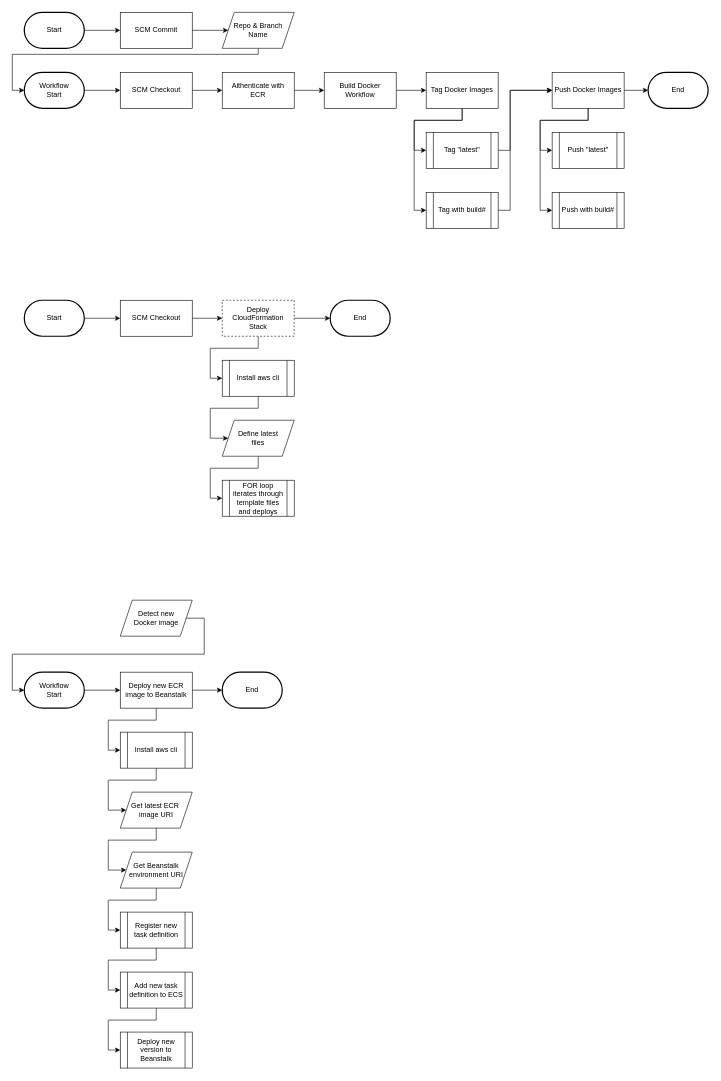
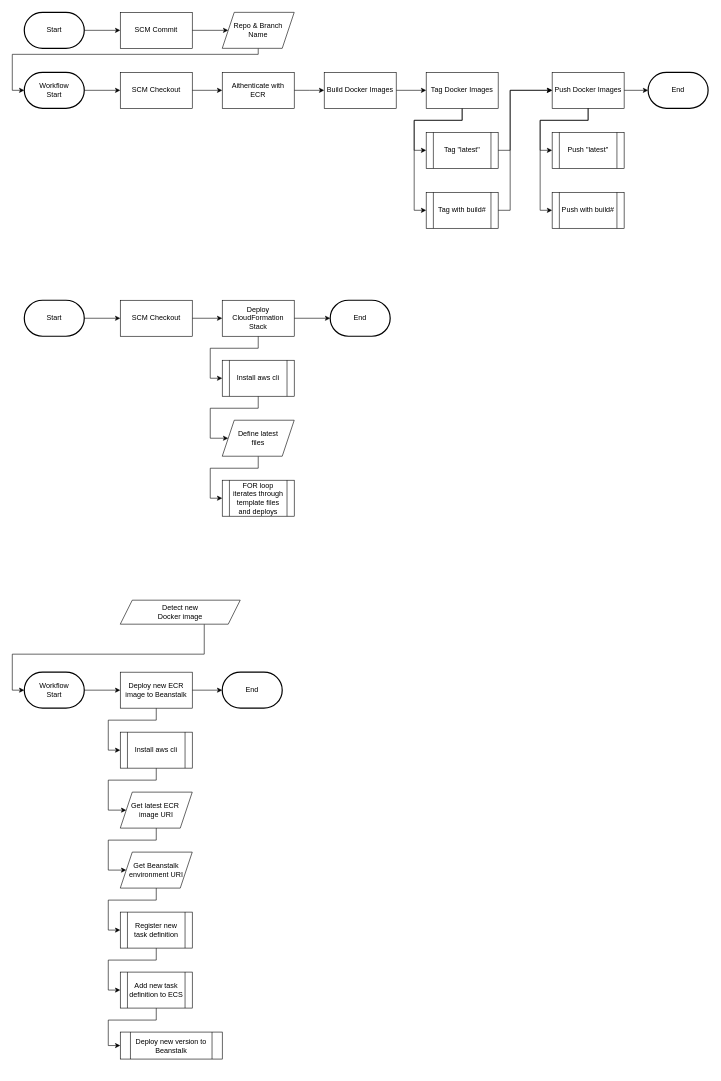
  <mxCell id="0" />
  <mxCell id="1" parent="0" />
  <mxCell id="2" style="edgeStyle=orthogonalEdgeStyle;rounded=0;orthogonalLoop=1;jettySize=auto;html=1;" parent="1" source="3" target="5" edge="1"><mxGeometry relative="1" as="geometry" /></mxCell>
  <mxCell id="3" value="SCM Commit" style="rounded=0;whiteSpace=wrap;html=1;" parent="1" vertex="1"><mxGeometry x="200" y="20" width="120" height="60" as="geometry" /></mxCell>
  <mxCell id="4" style="edgeStyle=orthogonalEdgeStyle;rounded=0;orthogonalLoop=1;jettySize=auto;html=1;entryX=0;entryY=0.5;entryDx=0;entryDy=0;entryPerimeter=0;" parent="1" source="5" target="9" edge="1"><mxGeometry relative="1" as="geometry"><Array as="points"><mxPoint x="430" y="90" /><mxPoint x="20" y="90" /><mxPoint x="20" y="150" /></Array></mxGeometry></mxCell>
  <mxCell id="5" value="Repo &amp;amp; Branch&lt;br&gt;Name" style="shape=parallelogram;perimeter=parallelogramPerimeter;whiteSpace=wrap;html=1;fixedSize=1;" parent="1" vertex="1"><mxGeometry x="370" y="20" width="120" height="60" as="geometry" /></mxCell>
  <mxCell id="6" style="edgeStyle=orthogonalEdgeStyle;rounded=0;orthogonalLoop=1;jettySize=auto;html=1;entryX=0;entryY=0.5;entryDx=0;entryDy=0;" edge="1" parent="1" source="7" target="3"><mxGeometry relative="1" as="geometry" /></mxCell>
  <mxCell id="7" value="Start" style="strokeWidth=2;html=1;shape=mxgraph.flowchart.terminator;whiteSpace=wrap;" parent="1" vertex="1"><mxGeometry x="40" y="20" width="100" height="60" as="geometry" /></mxCell>
  <mxCell id="8" style="edgeStyle=orthogonalEdgeStyle;rounded=0;orthogonalLoop=1;jettySize=auto;html=1;entryX=0;entryY=0.5;entryDx=0;entryDy=0;" parent="1" source="9" target="11" edge="1"><mxGeometry relative="1" as="geometry" /></mxCell>
  <mxCell id="9" value="Workflow&lt;br&gt;Start" style="strokeWidth=2;html=1;shape=mxgraph.flowchart.terminator;whiteSpace=wrap;" parent="1" vertex="1"><mxGeometry x="40" y="120" width="100" height="60" as="geometry" /></mxCell>
  <mxCell id="10" style="edgeStyle=orthogonalEdgeStyle;rounded=0;orthogonalLoop=1;jettySize=auto;html=1;entryX=0;entryY=0.5;entryDx=0;entryDy=0;" parent="1" source="11" target="13" edge="1"><mxGeometry relative="1" as="geometry" /></mxCell>
  <mxCell id="11" value="SCM Checkout" style="rounded=0;whiteSpace=wrap;html=1;" parent="1" vertex="1"><mxGeometry x="200" y="120" width="120" height="60" as="geometry" /></mxCell>
  <mxCell id="12" style="edgeStyle=orthogonalEdgeStyle;rounded=0;orthogonalLoop=1;jettySize=auto;html=1;entryX=0;entryY=0.5;entryDx=0;entryDy=0;" parent="1" source="13" edge="1"><mxGeometry relative="1" as="geometry"><mxPoint x="540" y="150" as="targetPoint" /></mxGeometry></mxCell>
  <mxCell id="13" value="Aithenticate with&lt;br&gt;ECR" style="rounded=0;whiteSpace=wrap;html=1;" parent="1" vertex="1"><mxGeometry x="370" y="120" width="120" height="60" as="geometry" /></mxCell>
  <mxCell id="14" style="edgeStyle=orthogonalEdgeStyle;rounded=0;orthogonalLoop=1;jettySize=auto;html=1;entryX=0;entryY=0.5;entryDx=0;entryDy=0;" parent="1" source="15" target="18" edge="1"><mxGeometry relative="1" as="geometry" /></mxCell>
- <mxCell id="15" value="Build Docker Workflow" style="rounded=0;whiteSpace=wrap;html=1;" parent="1" vertex="1"><mxGeometry x="540" y="120" width="120" height="60" as="geometry" /></mxCell>
+ <mxCell id="15" value="Build Docker Images" style="rounded=0;whiteSpace=wrap;html=1;" parent="1" vertex="1"><mxGeometry x="540" y="120" width="120" height="60" as="geometry" /></mxCell>
  <mxCell id="16" style="edgeStyle=orthogonalEdgeStyle;rounded=0;orthogonalLoop=1;jettySize=auto;html=1;entryX=0;entryY=0.5;entryDx=0;entryDy=0;" parent="1" source="18" target="20" edge="1"><mxGeometry relative="1" as="geometry" /></mxCell>
  <mxCell id="17" style="edgeStyle=orthogonalEdgeStyle;rounded=0;orthogonalLoop=1;jettySize=auto;html=1;entryX=0;entryY=0.5;entryDx=0;entryDy=0;" parent="1" source="18" target="22" edge="1"><mxGeometry relative="1" as="geometry"><Array as="points"><mxPoint x="770" y="200" /><mxPoint x="690" y="200" /><mxPoint x="690" y="350" /></Array></mxGeometry></mxCell>
  <mxCell id="18" value="Tag Docker Images" style="rounded=0;whiteSpace=wrap;html=1;" parent="1" vertex="1"><mxGeometry x="710" y="120" width="120" height="60" as="geometry" /></mxCell>
  <mxCell id="19" style="edgeStyle=orthogonalEdgeStyle;rounded=0;orthogonalLoop=1;jettySize=auto;html=1;exitX=1;exitY=0.5;exitDx=0;exitDy=0;entryX=0;entryY=0.5;entryDx=0;entryDy=0;" parent="1" source="20" target="24" edge="1"><mxGeometry relative="1" as="geometry"><Array as="points"><mxPoint x="850" y="250" /><mxPoint x="850" y="150" /></Array></mxGeometry></mxCell>
  <mxCell id="20" value="Tag &quot;latest&quot;" style="shape=process;whiteSpace=wrap;html=1;backgroundOutline=1;" parent="1" vertex="1"><mxGeometry x="710" y="220" width="120" height="60" as="geometry" /></mxCell>
  <mxCell id="21" style="edgeStyle=orthogonalEdgeStyle;rounded=0;orthogonalLoop=1;jettySize=auto;html=1;entryX=0;entryY=0.5;entryDx=0;entryDy=0;" parent="1" source="22" target="24" edge="1"><mxGeometry relative="1" as="geometry"><mxPoint x="880" y="150" as="targetPoint" /><Array as="points"><mxPoint x="850" y="350" /><mxPoint x="850" y="150" /></Array></mxGeometry></mxCell>
  <mxCell id="22" value="Tag with build#" style="shape=process;whiteSpace=wrap;html=1;backgroundOutline=1;" parent="1" vertex="1"><mxGeometry x="710" y="320" width="120" height="60" as="geometry" /></mxCell>
  <mxCell id="23" style="edgeStyle=orthogonalEdgeStyle;rounded=0;orthogonalLoop=1;jettySize=auto;html=1;entryX=0;entryY=0.5;entryDx=0;entryDy=0;entryPerimeter=0;" parent="1" source="24" target="29" edge="1"><mxGeometry relative="1" as="geometry" /></mxCell>
  <mxCell id="24" value="Push Docker Images" style="rounded=0;whiteSpace=wrap;html=1;" parent="1" vertex="1"><mxGeometry x="920" y="120" width="120" height="60" as="geometry" /></mxCell>
  <mxCell id="25" value="Push &quot;latest&quot;" style="shape=process;whiteSpace=wrap;html=1;backgroundOutline=1;" parent="1" vertex="1"><mxGeometry x="920" y="220" width="120" height="60" as="geometry" /></mxCell>
  <mxCell id="26" value="Push with build#" style="shape=process;whiteSpace=wrap;html=1;backgroundOutline=1;" parent="1" vertex="1"><mxGeometry x="920" y="320" width="120" height="60" as="geometry" /></mxCell>
  <mxCell id="27" style="edgeStyle=orthogonalEdgeStyle;rounded=0;orthogonalLoop=1;jettySize=auto;html=1;entryX=0;entryY=0.5;entryDx=0;entryDy=0;" parent="1" edge="1"><mxGeometry relative="1" as="geometry"><mxPoint x="980" y="180" as="sourcePoint" /><mxPoint x="920" y="350" as="targetPoint" /><Array as="points"><mxPoint x="980" y="200" /><mxPoint x="900" y="200" /><mxPoint x="900" y="350" /></Array></mxGeometry></mxCell>
  <mxCell id="28" style="edgeStyle=orthogonalEdgeStyle;rounded=0;orthogonalLoop=1;jettySize=auto;html=1;entryX=0;entryY=0.5;entryDx=0;entryDy=0;exitX=0.5;exitY=1;exitDx=0;exitDy=0;" parent="1" source="24" target="25" edge="1"><mxGeometry relative="1" as="geometry"><mxPoint x="960" y="200" as="sourcePoint" /><mxPoint x="900" y="270" as="targetPoint" /></mxGeometry></mxCell>
  <mxCell id="29" value="End" style="strokeWidth=2;html=1;shape=mxgraph.flowchart.terminator;whiteSpace=wrap;" parent="1" vertex="1"><mxGeometry x="1080" y="120" width="100" height="60" as="geometry" /></mxCell>
  <mxCell id="30" style="edgeStyle=orthogonalEdgeStyle;rounded=0;orthogonalLoop=1;jettySize=auto;html=1;entryX=0;entryY=0.5;entryDx=0;entryDy=0;" edge="1" parent="1" source="31" target="33"><mxGeometry relative="1" as="geometry" /></mxCell>
  <mxCell id="31" value="Start" style="strokeWidth=2;html=1;shape=mxgraph.flowchart.terminator;whiteSpace=wrap;" vertex="1" parent="1"><mxGeometry x="40" y="500" width="100" height="60" as="geometry" /></mxCell>
  <mxCell id="32" style="edgeStyle=orthogonalEdgeStyle;rounded=0;orthogonalLoop=1;jettySize=auto;html=1;entryX=0;entryY=0.5;entryDx=0;entryDy=0;" edge="1" parent="1" source="33" target="36"><mxGeometry relative="1" as="geometry" /></mxCell>
  <mxCell id="33" value="SCM Checkout" style="rounded=0;whiteSpace=wrap;html=1;" vertex="1" parent="1"><mxGeometry x="200" y="500" width="120" height="60" as="geometry" /></mxCell>
  <mxCell id="34" style="edgeStyle=orthogonalEdgeStyle;rounded=0;orthogonalLoop=1;jettySize=auto;html=1;entryX=0;entryY=0.5;entryDx=0;entryDy=0;entryPerimeter=0;" edge="1" parent="1" source="36" target="39"><mxGeometry relative="1" as="geometry" /></mxCell>
  <mxCell id="35" style="edgeStyle=orthogonalEdgeStyle;rounded=0;orthogonalLoop=1;jettySize=auto;html=1;entryX=0;entryY=0.5;entryDx=0;entryDy=0;" edge="1" parent="1" source="36" target="38"><mxGeometry relative="1" as="geometry" /></mxCell>
- <mxCell id="36" value="Deploy CloudFormation Stack" style="rounded=0;whiteSpace=wrap;html=1;dashed=1;" vertex="1" parent="1"><mxGeometry x="370" y="500" width="120" height="60" as="geometry" /></mxCell>
+ <mxCell id="36" value="Deploy CloudFormation Stack" style="rounded=0;whiteSpace=wrap;html=1;" vertex="1" parent="1"><mxGeometry x="370" y="500" width="120" height="60" as="geometry" /></mxCell>
  <mxCell id="37" style="edgeStyle=orthogonalEdgeStyle;rounded=0;orthogonalLoop=1;jettySize=auto;html=1;entryX=0;entryY=0.5;entryDx=0;entryDy=0;" edge="1" parent="1" source="38" target="61"><mxGeometry relative="1" as="geometry"><Array as="points"><mxPoint x="430" y="680" /><mxPoint x="350" y="680" /><mxPoint x="350" y="730" /></Array></mxGeometry></mxCell>
  <mxCell id="38" value="Install aws cli" style="shape=process;whiteSpace=wrap;html=1;backgroundOutline=1;" vertex="1" parent="1"><mxGeometry x="370" y="600" width="120" height="60" as="geometry" /></mxCell>
  <mxCell id="39" value="End" style="strokeWidth=2;html=1;shape=mxgraph.flowchart.terminator;whiteSpace=wrap;" vertex="1" parent="1"><mxGeometry x="550" y="500" width="100" height="60" as="geometry" /></mxCell>
  <mxCell id="40" value="FOR loop iterates through template files and deploys" style="shape=process;whiteSpace=wrap;html=1;backgroundOutline=1;" vertex="1" parent="1"><mxGeometry x="370" y="800" width="120" height="60" as="geometry" /></mxCell>
  <mxCell id="41" style="edgeStyle=orthogonalEdgeStyle;rounded=0;orthogonalLoop=1;jettySize=auto;html=1;entryX=0;entryY=0.5;entryDx=0;entryDy=0;entryPerimeter=0;" edge="1" parent="1" source="42" target="44"><mxGeometry relative="1" as="geometry"><Array as="points"><mxPoint x="340" y="1030" /><mxPoint x="340" y="1090" /><mxPoint x="20" y="1090" /><mxPoint x="20" y="1150" /></Array></mxGeometry></mxCell>
- <mxCell id="42" value="Detect new&lt;br&gt;Docker image" style="shape=parallelogram;perimeter=parallelogramPerimeter;whiteSpace=wrap;html=1;fixedSize=1;" vertex="1" parent="1"><mxGeometry x="200" y="1000" width="120" height="60" as="geometry" /></mxCell>
+ <mxCell id="42" value="Detect new&lt;br&gt;Docker image" style="shape=parallelogram;perimeter=parallelogramPerimeter;whiteSpace=wrap;html=1;fixedSize=1;" vertex="1" parent="1"><mxGeometry x="200" y="1000" width="200" height="40" as="geometry" /></mxCell>
  <mxCell id="43" style="edgeStyle=orthogonalEdgeStyle;rounded=0;orthogonalLoop=1;jettySize=auto;html=1;entryX=0;entryY=0.5;entryDx=0;entryDy=0;" edge="1" parent="1" source="44" target="47"><mxGeometry relative="1" as="geometry" /></mxCell>
  <mxCell id="44" value="Workflow&lt;br&gt;Start" style="strokeWidth=2;html=1;shape=mxgraph.flowchart.terminator;whiteSpace=wrap;" vertex="1" parent="1"><mxGeometry x="40" y="1120" width="100" height="60" as="geometry" /></mxCell>
  <mxCell id="45" style="edgeStyle=orthogonalEdgeStyle;rounded=0;orthogonalLoop=1;jettySize=auto;html=1;entryX=0;entryY=0.5;entryDx=0;entryDy=0;entryPerimeter=0;" edge="1" parent="1" source="47" target="48"><mxGeometry relative="1" as="geometry" /></mxCell>
  <mxCell id="46" style="edgeStyle=orthogonalEdgeStyle;rounded=0;orthogonalLoop=1;jettySize=auto;html=1;entryX=0;entryY=0.5;entryDx=0;entryDy=0;" edge="1" parent="1" source="47" target="50"><mxGeometry relative="1" as="geometry" /></mxCell>
  <mxCell id="47" value="Deploy new ECR&lt;br&gt;image to Beanstalk" style="rounded=0;whiteSpace=wrap;html=1;" vertex="1" parent="1"><mxGeometry x="200" y="1120" width="120" height="60" as="geometry" /></mxCell>
  <mxCell id="48" value="End" style="strokeWidth=2;html=1;shape=mxgraph.flowchart.terminator;whiteSpace=wrap;" vertex="1" parent="1"><mxGeometry x="370" y="1120" width="100" height="60" as="geometry" /></mxCell>
  <mxCell id="49" style="edgeStyle=orthogonalEdgeStyle;rounded=0;orthogonalLoop=1;jettySize=auto;html=1;entryX=0;entryY=0.5;entryDx=0;entryDy=0;" edge="1" parent="1" source="50" target="52"><mxGeometry relative="1" as="geometry"><Array as="points"><mxPoint x="260" y="1300" /><mxPoint x="180" y="1300" /><mxPoint x="180" y="1350" /></Array></mxGeometry></mxCell>
  <mxCell id="50" value="Install aws cli" style="shape=process;whiteSpace=wrap;html=1;backgroundOutline=1;" vertex="1" parent="1"><mxGeometry x="200" y="1220" width="120" height="60" as="geometry" /></mxCell>
  <mxCell id="51" style="edgeStyle=orthogonalEdgeStyle;rounded=0;orthogonalLoop=1;jettySize=auto;html=1;entryX=0;entryY=0.5;entryDx=0;entryDy=0;" edge="1" parent="1" source="52" target="54"><mxGeometry relative="1" as="geometry"><Array as="points"><mxPoint x="260" y="1400" /><mxPoint x="180" y="1400" /><mxPoint x="180" y="1450" /></Array></mxGeometry></mxCell>
  <mxCell id="52" value="Get latest ECR&amp;nbsp;&lt;br&gt;image URI" style="shape=parallelogram;perimeter=parallelogramPerimeter;whiteSpace=wrap;html=1;fixedSize=1;" vertex="1" parent="1"><mxGeometry x="200" y="1320" width="120" height="60" as="geometry" /></mxCell>
  <mxCell id="53" style="edgeStyle=orthogonalEdgeStyle;rounded=0;orthogonalLoop=1;jettySize=auto;html=1;entryX=0;entryY=0.5;entryDx=0;entryDy=0;" edge="1" parent="1" source="54" target="56"><mxGeometry relative="1" as="geometry" /></mxCell>
  <mxCell id="54" value="Get Beanstalk environment URI" style="shape=parallelogram;perimeter=parallelogramPerimeter;whiteSpace=wrap;html=1;fixedSize=1;" vertex="1" parent="1"><mxGeometry x="200" y="1420" width="120" height="60" as="geometry" /></mxCell>
  <mxCell id="55" style="edgeStyle=orthogonalEdgeStyle;rounded=0;orthogonalLoop=1;jettySize=auto;html=1;entryX=0;entryY=0.5;entryDx=0;entryDy=0;" edge="1" parent="1" source="56" target="58"><mxGeometry relative="1" as="geometry" /></mxCell>
  <mxCell id="56" value="Register new task definition" style="shape=process;whiteSpace=wrap;html=1;backgroundOutline=1;" vertex="1" parent="1"><mxGeometry x="200" y="1520" width="120" height="60" as="geometry" /></mxCell>
  <mxCell id="57" style="edgeStyle=orthogonalEdgeStyle;rounded=0;orthogonalLoop=1;jettySize=auto;html=1;entryX=0;entryY=0.5;entryDx=0;entryDy=0;" edge="1" parent="1" source="58" target="59"><mxGeometry relative="1" as="geometry" /></mxCell>
  <mxCell id="58" value="Add new task definition to ECS" style="shape=process;whiteSpace=wrap;html=1;backgroundOutline=1;" vertex="1" parent="1"><mxGeometry x="200" y="1620" width="120" height="60" as="geometry" /></mxCell>
- <mxCell id="59" value="Deploy new version to Beanstalk" style="shape=process;whiteSpace=wrap;html=1;backgroundOutline=1;" vertex="1" parent="1"><mxGeometry x="200" y="1720" width="120" height="60" as="geometry" /></mxCell>
+ <mxCell id="59" value="Deploy new version to Beanstalk" style="shape=process;whiteSpace=wrap;html=1;backgroundOutline=1;" vertex="1" parent="1"><mxGeometry x="200" y="1720" width="170" height="45" as="geometry" /></mxCell>
  <mxCell id="60" style="edgeStyle=orthogonalEdgeStyle;rounded=0;orthogonalLoop=1;jettySize=auto;html=1;entryX=0;entryY=0.5;entryDx=0;entryDy=0;" edge="1" parent="1" source="61" target="40"><mxGeometry relative="1" as="geometry"><Array as="points"><mxPoint x="430" y="780" /><mxPoint x="350" y="780" /><mxPoint x="350" y="830" /></Array></mxGeometry></mxCell>
  <mxCell id="61" value="Define latest&lt;br&gt;files" style="shape=parallelogram;perimeter=parallelogramPerimeter;whiteSpace=wrap;html=1;fixedSize=1;" vertex="1" parent="1"><mxGeometry x="370" y="700" width="120" height="60" as="geometry" /></mxCell>
